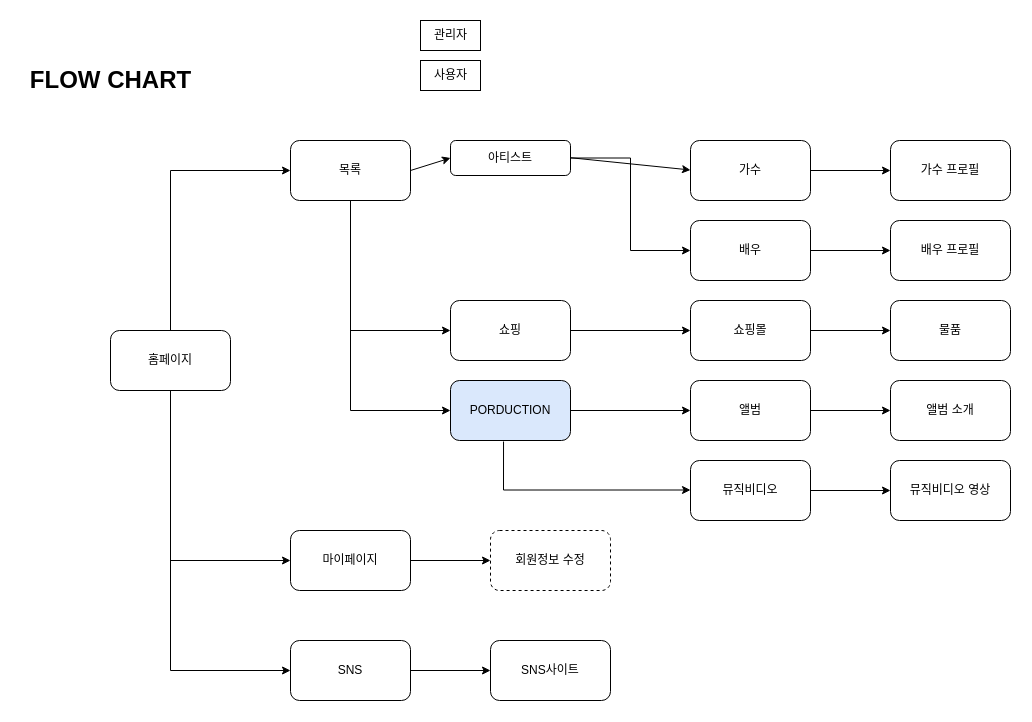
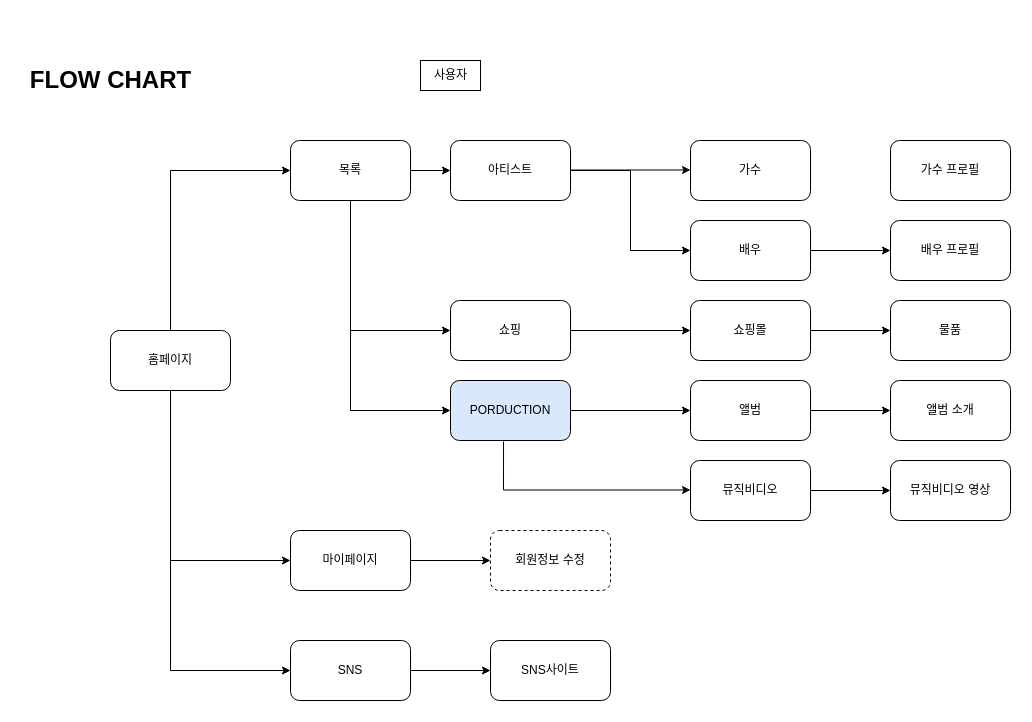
  <mxCell id="0" />
  <mxCell id="1" parent="0" />
  <mxCell id="2" value="홈페이지" style="rounded=1;whiteSpace=wrap;html=1;" parent="1" vertex="1"><mxGeometry x="110" y="330" width="120" height="60" as="geometry" /></mxCell>
  <mxCell id="3" value="" style="endArrow=classic;html=1;rounded=0;entryX=0;entryY=0.5;entryDx=0;entryDy=0;exitX=0.5;exitY=1;exitDx=0;exitDy=0;" parent="1" source="2" target="5" edge="1"><mxGeometry width="50" height="50" relative="1" as="geometry"><mxPoint x="230" y="360" as="sourcePoint" /><mxPoint x="280" y="360" as="targetPoint" /><Array as="points"><mxPoint x="170" y="560" /></Array></mxGeometry></mxCell>
  <mxCell id="4" value="" style="edgeStyle=orthogonalEdgeStyle;rounded=0;orthogonalLoop=1;jettySize=auto;html=1;fontSize=24;" parent="1" source="5" target="38" edge="1"><mxGeometry relative="1" as="geometry" /></mxCell>
  <mxCell id="5" value="마이페이지" style="rounded=1;whiteSpace=wrap;html=1;" parent="1" vertex="1"><mxGeometry x="290" y="530" width="120" height="60" as="geometry" /></mxCell>
  <mxCell id="6" value="목록" style="rounded=1;whiteSpace=wrap;html=1;" parent="1" vertex="1"><mxGeometry x="290" y="140" width="120" height="60" as="geometry" /></mxCell>
  <mxCell id="7" value="" style="edgeStyle=orthogonalEdgeStyle;rounded=0;orthogonalLoop=1;jettySize=auto;html=1;fontSize=24;" parent="1" source="8" target="39" edge="1"><mxGeometry relative="1" as="geometry" /></mxCell>
  <mxCell id="8" value="SNS" style="rounded=1;whiteSpace=wrap;html=1;" parent="1" vertex="1"><mxGeometry x="290" y="640" width="120" height="60" as="geometry" /></mxCell>
  <mxCell id="9" value="" style="endArrow=classic;html=1;rounded=0;entryX=0;entryY=0.5;entryDx=0;entryDy=0;exitX=0.5;exitY=0;exitDx=0;exitDy=0;" parent="1" source="2" target="6" edge="1"><mxGeometry width="50" height="50" relative="1" as="geometry"><mxPoint x="230" y="340" as="sourcePoint" /><mxPoint x="280" y="170" as="targetPoint" /><Array as="points"><mxPoint x="170" y="170" /></Array></mxGeometry></mxCell>
  <mxCell id="10" value="" style="endArrow=classic;html=1;rounded=0;entryX=0;entryY=0.5;entryDx=0;entryDy=0;exitX=0.5;exitY=1;exitDx=0;exitDy=0;" parent="1" source="2" target="8" edge="1"><mxGeometry width="50" height="50" relative="1" as="geometry"><mxPoint x="230" y="360" as="sourcePoint" /><mxPoint x="290" y="340" as="targetPoint" /><Array as="points"><mxPoint x="170" y="670" /></Array></mxGeometry></mxCell>
  <mxCell id="11" value="" style="edgeStyle=orthogonalEdgeStyle;rounded=0;orthogonalLoop=1;jettySize=auto;html=1;entryX=0;entryY=0.5;entryDx=0;entryDy=0;" parent="1" source="12" target="21" edge="1"><mxGeometry relative="1" as="geometry" /></mxCell>
- <mxCell id="12" value="아티스트" style="rounded=1;whiteSpace=wrap;html=1;" parent="1" vertex="1"><mxGeometry x="450" y="140" width="120" height="35" as="geometry" /></mxCell>
+ <mxCell id="12" value="아티스트" style="rounded=1;whiteSpace=wrap;html=1;" parent="1" vertex="1"><mxGeometry x="450" y="140" width="120" height="60" as="geometry" /></mxCell>
  <mxCell id="13" value="" style="endArrow=classic;html=1;rounded=0;entryX=0;entryY=0.5;entryDx=0;entryDy=0;exitX=1;exitY=0.5;exitDx=0;exitDy=0;" parent="1" source="6" target="12" edge="1"><mxGeometry width="50" height="50" relative="1" as="geometry"><mxPoint x="420" y="169.5" as="sourcePoint" /><mxPoint x="480" y="169.5" as="targetPoint" /></mxGeometry></mxCell>
  <mxCell id="14" value="" style="edgeStyle=orthogonalEdgeStyle;rounded=0;orthogonalLoop=1;jettySize=auto;html=1;" parent="1" source="15" target="26" edge="1"><mxGeometry relative="1" as="geometry" /></mxCell>
  <mxCell id="15" value="쇼핑" style="rounded=1;whiteSpace=wrap;html=1;" parent="1" vertex="1"><mxGeometry x="450" y="300" width="120" height="60" as="geometry" /></mxCell>
  <mxCell id="16" value="" style="edgeStyle=orthogonalEdgeStyle;rounded=0;orthogonalLoop=1;jettySize=auto;html=1;" parent="1" source="17" target="28" edge="1"><mxGeometry relative="1" as="geometry" /></mxCell>
  <mxCell id="17" value="PORDUCTION" style="rounded=1;whiteSpace=wrap;html=1;fillColor=#dae8fc;" parent="1" vertex="1"><mxGeometry x="450" y="380" width="120" height="60" as="geometry" /></mxCell>
- <mxCell id="18" value="" style="edgeStyle=orthogonalEdgeStyle;rounded=0;orthogonalLoop=1;jettySize=auto;html=1;fontSize=24;" parent="1" source="19" target="33" edge="1"><mxGeometry relative="1" as="geometry" /></mxCell>
  <mxCell id="19" value="가수" style="rounded=1;whiteSpace=wrap;html=1;" parent="1" vertex="1"><mxGeometry x="690" y="140" width="120" height="60" as="geometry" /></mxCell>
  <mxCell id="20" value="" style="edgeStyle=orthogonalEdgeStyle;rounded=0;orthogonalLoop=1;jettySize=auto;html=1;fontSize=24;" parent="1" source="21" target="34" edge="1"><mxGeometry relative="1" as="geometry" /></mxCell>
  <mxCell id="21" value="배우" style="rounded=1;whiteSpace=wrap;html=1;" parent="1" vertex="1"><mxGeometry x="690" y="220" width="120" height="60" as="geometry" /></mxCell>
  <mxCell id="22" value="" style="endArrow=classic;html=1;rounded=0;entryX=0;entryY=0.5;entryDx=0;entryDy=0;exitX=1;exitY=0.492;exitDx=0;exitDy=0;exitPerimeter=0;" parent="1" source="12" edge="1"><mxGeometry width="50" height="50" relative="1" as="geometry"><mxPoint x="580" y="170" as="sourcePoint" /><mxPoint x="690" y="169.5" as="targetPoint" /></mxGeometry></mxCell>
  <mxCell id="23" value="" style="endArrow=classic;html=1;rounded=0;entryX=0;entryY=0.5;entryDx=0;entryDy=0;" parent="1" target="15" edge="1"><mxGeometry width="50" height="50" relative="1" as="geometry"><mxPoint x="350" y="200" as="sourcePoint" /><mxPoint x="460" y="180" as="targetPoint" /><Array as="points"><mxPoint x="350" y="330" /></Array></mxGeometry></mxCell>
  <mxCell id="24" value="" style="endArrow=classic;html=1;rounded=0;entryX=0;entryY=0.5;entryDx=0;entryDy=0;exitX=0.5;exitY=1;exitDx=0;exitDy=0;" parent="1" source="6" target="17" edge="1"><mxGeometry width="50" height="50" relative="1" as="geometry"><mxPoint x="410" y="170" as="sourcePoint" /><mxPoint x="460" y="180" as="targetPoint" /><Array as="points"><mxPoint x="350" y="410" /></Array></mxGeometry></mxCell>
  <mxCell id="25" value="" style="edgeStyle=orthogonalEdgeStyle;rounded=0;orthogonalLoop=1;jettySize=auto;html=1;fontSize=24;" parent="1" source="26" target="35" edge="1"><mxGeometry relative="1" as="geometry" /></mxCell>
  <mxCell id="26" value="쇼핑몰" style="rounded=1;whiteSpace=wrap;html=1;" parent="1" vertex="1"><mxGeometry x="690" y="300" width="120" height="60" as="geometry" /></mxCell>
  <mxCell id="27" value="" style="edgeStyle=orthogonalEdgeStyle;rounded=0;orthogonalLoop=1;jettySize=auto;html=1;fontSize=24;" parent="1" source="28" target="36" edge="1"><mxGeometry relative="1" as="geometry" /></mxCell>
  <mxCell id="28" value="앨범" style="rounded=1;whiteSpace=wrap;html=1;" parent="1" vertex="1"><mxGeometry x="690" y="380" width="120" height="60" as="geometry" /></mxCell>
  <mxCell id="29" value="" style="edgeStyle=orthogonalEdgeStyle;rounded=0;orthogonalLoop=1;jettySize=auto;html=1;fontSize=24;" parent="1" source="30" target="37" edge="1"><mxGeometry relative="1" as="geometry" /></mxCell>
  <mxCell id="30" value="뮤직비디오" style="rounded=1;whiteSpace=wrap;html=1;" parent="1" vertex="1"><mxGeometry x="690" y="460" width="120" height="60" as="geometry" /></mxCell>
  <mxCell id="31" value="" style="edgeStyle=orthogonalEdgeStyle;rounded=0;orthogonalLoop=1;jettySize=auto;html=1;exitX=0.442;exitY=1.017;exitDx=0;exitDy=0;exitPerimeter=0;" parent="1" source="17" edge="1"><mxGeometry relative="1" as="geometry"><mxPoint x="570" y="489.5" as="sourcePoint" /><mxPoint x="690" y="489.5" as="targetPoint" /><Array as="points"><mxPoint x="503" y="490" /></Array></mxGeometry></mxCell>
  <mxCell id="32" value="FLOW CHART" style="text;html=1;align=center;verticalAlign=middle;resizable=0;points=[];autosize=1;strokeColor=none;fillColor=none;fontStyle=1;fontSize=24;" parent="1" vertex="1"><mxGeometry x="20" y="60" width="180" height="40" as="geometry" /></mxCell>
  <mxCell id="33" value="가수 프로필" style="rounded=1;whiteSpace=wrap;html=1;" parent="1" vertex="1"><mxGeometry x="890" y="140" width="120" height="60" as="geometry" /></mxCell>
  <mxCell id="34" value="배우 프로필" style="rounded=1;whiteSpace=wrap;html=1;" parent="1" vertex="1"><mxGeometry x="890" y="220" width="120" height="60" as="geometry" /></mxCell>
  <mxCell id="35" value="물품" style="rounded=1;whiteSpace=wrap;html=1;" parent="1" vertex="1"><mxGeometry x="890" y="300" width="120" height="60" as="geometry" /></mxCell>
  <mxCell id="36" value="앨범 소개" style="rounded=1;whiteSpace=wrap;html=1;" parent="1" vertex="1"><mxGeometry x="890" y="380" width="120" height="60" as="geometry" /></mxCell>
  <mxCell id="37" value="뮤직비디오 영상" style="rounded=1;whiteSpace=wrap;html=1;" parent="1" vertex="1"><mxGeometry x="890" y="460" width="120" height="60" as="geometry" /></mxCell>
  <mxCell id="38" value="회원정보 수정" style="rounded=1;whiteSpace=wrap;html=1;dashed=1;" parent="1" vertex="1"><mxGeometry x="490" y="530" width="120" height="60" as="geometry" /></mxCell>
  <mxCell id="39" value="SNS사이트" style="rounded=1;whiteSpace=wrap;html=1;" parent="1" vertex="1"><mxGeometry x="490" y="640" width="120" height="60" as="geometry" /></mxCell>
- <mxCell id="40" value="관리자" style="text;html=1;align=center;verticalAlign=middle;resizable=0;points=[];autosize=1;strokeColor=default;fillColor=default;" vertex="1" parent="1"><mxGeometry x="420" y="20" width="60" height="30" as="geometry" /></mxCell>
  <mxCell id="41" value="사용자" style="text;html=1;align=center;verticalAlign=middle;resizable=0;points=[];autosize=1;fillColor=default;strokeWidth=1;strokeColor=default;" vertex="1" parent="1"><mxGeometry x="420" y="60" width="60" height="30" as="geometry" /></mxCell>
